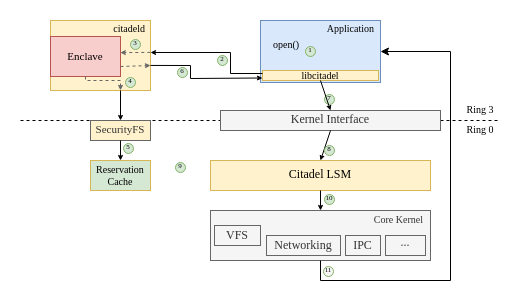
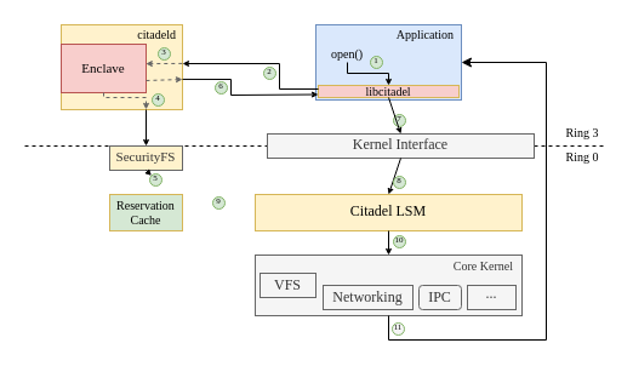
  <mxCell id="0" />
  <mxCell id="1" parent="0" />
  <mxCell id="2" value="Application" style="rounded=0;whiteSpace=wrap;html=1;fontFamily=Linux Libertine O;spacingBottom=2;fontSize=10;align=right;verticalAlign=top;spacingRight=4;spacingTop=-4;fillColor=#dae8fc;strokeColor=#6c8ebf;" vertex="1" parent="1"><mxGeometry x="260" y="20" width="120" height="62" as="geometry" /></mxCell>
  <mxCell id="3" value="" style="endArrow=none;dashed=1;html=1;" edge="1" parent="1"><mxGeometry width="50" height="50" relative="1" as="geometry"><mxPoint x="20" y="120" as="sourcePoint" /><mxPoint x="500" y="120" as="targetPoint" /></mxGeometry></mxCell>
  <mxCell id="4" value="SecurityFS" style="rounded=0;whiteSpace=wrap;html=1;fontFamily=Linux Libertine O;spacingBottom=2;fontSize=11;fillColor=#fff2cc;strokeColor=#666666;fontColor=#333333;" vertex="1" parent="1"><mxGeometry x="90" y="120" width="60" height="20" as="geometry" /></mxCell>
  <mxCell id="5" value="Kernel Interface" style="rounded=0;whiteSpace=wrap;html=1;fontFamily=Linux Libertine O;spacingBottom=2;fillColor=#f5f5f5;strokeColor=#666666;fontColor=#333333;" vertex="1" parent="1"><mxGeometry x="220" y="110" width="220" height="20" as="geometry" /></mxCell>
  <mxCell id="6" value="Citadel LSM" style="rounded=0;whiteSpace=wrap;html=1;fontFamily=Linux Libertine O;spacingBottom=2;fillColor=#fff2cc;strokeColor=#d6b656;" vertex="1" parent="1"><mxGeometry x="210" y="160" width="220" height="30" as="geometry" /></mxCell>
  <mxCell id="7" value="Core Kernel" style="rounded=0;whiteSpace=wrap;html=1;align=right;spacingRight=5;spacingBottom=0;fontSize=10;verticalAlign=top;spacingTop=-3;fontFamily=Linux Libertine O;fillColor=#f5f5f5;strokeColor=#666666;fontColor=#333333;" vertex="1" parent="1"><mxGeometry x="210" y="210" width="220" height="50" as="geometry" /></mxCell>
  <mxCell id="8" value="citadeld" style="rounded=0;whiteSpace=wrap;html=1;align=right;verticalAlign=top;fontSize=10;spacingBottom=0;spacingTop=-4;spacingRight=3;fontFamily=CMU Typewriter Text;fillColor=#fff2cc;strokeColor=#d6b656;" vertex="1" parent="1"><mxGeometry x="50" y="20" width="100" height="70" as="geometry" /></mxCell>
  <mxCell id="9" value="Enclave" style="rounded=0;whiteSpace=wrap;html=1;fontSize=11;fontFamily=Linux Libertine O;fillColor=#f8cecc;strokeColor=#b85450;" vertex="1" parent="1"><mxGeometry x="50" y="36" width="70" height="40" as="geometry" /></mxCell>
  <mxCell id="10" value="VFS" style="rounded=0;whiteSpace=wrap;html=1;fontFamily=Linux Libertine O;fontSize=12;align=center;fillColor=#f5f5f5;strokeColor=#666666;fontColor=#333333;" vertex="1" parent="1"><mxGeometry x="214" y="225" width="46" height="20" as="geometry" /></mxCell>
  <mxCell id="11" value="Networking" style="rounded=0;whiteSpace=wrap;html=1;fontFamily=Linux Libertine O;fontSize=12;align=center;fillColor=#f5f5f5;strokeColor=#666666;fontColor=#333333;" vertex="1" parent="1"><mxGeometry x="266" y="235" width="74" height="20" as="geometry" /></mxCell>
- <mxCell id="12" value="IPC" style="rounded=0;whiteSpace=wrap;html=1;fontFamily=Linux Libertine O;fontSize=12;align=center;fillColor=#f5f5f5;strokeColor=#666666;fontColor=#333333;" vertex="1" parent="1"><mxGeometry x="345" y="235" width="35" height="20" as="geometry" /></mxCell>
- <mxCell id="13" value="libcitadel" style="rounded=0;whiteSpace=wrap;html=1;fontFamily=CMU Typewriter Text;fontSize=10;align=center;spacingBottom=0;fillColor=#fff2cc;strokeColor=#d6b656;" vertex="1" parent="1"><mxGeometry x="262" y="70" width="116" height="10" as="geometry" /></mxCell>
+ <mxCell id="12" value="IPC" style="whiteSpace=wrap;html=1;fontFamily=Linux Libertine O;fontSize=12;align=center;fillColor=#f5f5f5;strokeColor=#666666;fontColor=#333333;rounded=1;" vertex="1" parent="1"><mxGeometry x="345" y="235" width="35" height="20" as="geometry" /></mxCell>
+ <mxCell id="13" value="libcitadel" style="rounded=0;whiteSpace=wrap;html=1;fontFamily=CMU Typewriter Text;fontSize=10;align=center;spacingBottom=0;fillColor=#f8cecc;strokeColor=#d6b656;" vertex="1" parent="1"><mxGeometry x="262" y="70" width="116" height="10" as="geometry" /></mxCell>
  <mxCell id="14" value="open()" style="text;html=1;strokeColor=none;fillColor=none;align=center;verticalAlign=middle;whiteSpace=wrap;rounded=0;fontFamily=CMU Typewriter Text;fontSize=10;spacingBottom=-5;" vertex="1" parent="1"><mxGeometry x="266" y="31" width="40" height="20" as="geometry" /></mxCell>
+ <mxCell id="15" value="" style="endArrow=classic;html=1;fontFamily=CMU Typewriter Text;fontSize=10;exitX=0.5;exitY=1;exitDx=0;exitDy=0;entryX=0.5;entryY=0;entryDx=0;entryDy=0;endSize=3;rounded=0;" edge="1" parent="1" source="14" target="13"><mxGeometry width="50" height="50" relative="1" as="geometry"><mxPoint x="220" y="170" as="sourcePoint" /><mxPoint x="250" y="55" as="targetPoint" /><Array as="points"><mxPoint x="286" y="60" /><mxPoint x="320" y="60" /></Array></mxGeometry></mxCell>
  <mxCell id="16" value="" style="endArrow=classic;html=1;fontFamily=CMU Typewriter Text;fontSize=10;endSize=3;rounded=0;" edge="1" parent="1"><mxGeometry width="50" height="50" relative="1" as="geometry"><mxPoint x="262" y="73" as="sourcePoint" /><mxPoint x="150" y="52" as="targetPoint" /><Array as="points"><mxPoint x="230" y="73" /><mxPoint x="230" y="52" /></Array></mxGeometry></mxCell>
  <mxCell id="17" value="" style="endArrow=classic;html=1;fontFamily=CMU Typewriter Text;fontSize=10;dashed=1;endSize=3;jumpSize=1;exitX=0.998;exitY=0.365;exitDx=0;exitDy=0;exitPerimeter=0;entryX=0.997;entryY=0.053;entryDx=0;entryDy=0;entryPerimeter=0;fillColor=#f5f5f5;strokeColor=#666666;" edge="1" parent="1"><mxGeometry width="50" height="50" relative="1" as="geometry"><mxPoint x="149.8" y="51.9" as="sourcePoint" /><mxPoint x="119.79" y="52.12" as="targetPoint" /></mxGeometry></mxCell>
  <mxCell id="18" value="" style="endArrow=classic;html=1;dashed=1;fontFamily=CMU Typewriter Text;fontSize=10;exitX=0.5;exitY=1;exitDx=0;exitDy=0;entryX=0.7;entryY=0.999;entryDx=0;entryDy=0;entryPerimeter=0;endSize=3;rounded=0;fillColor=#f5f5f5;strokeColor=#666666;" edge="1" parent="1" source="9" target="8"><mxGeometry width="50" height="50" relative="1" as="geometry"><mxPoint x="270" y="250" as="sourcePoint" /><mxPoint x="130" y="90" as="targetPoint" /><Array as="points"><mxPoint x="85" y="80" /><mxPoint x="120" y="80" /></Array></mxGeometry></mxCell>
  <mxCell id="19" value="" style="endArrow=classic;html=1;fontFamily=CMU Typewriter Text;fontSize=10;endSize=3;entryX=0.5;entryY=0;entryDx=0;entryDy=0;" edge="1" parent="1" target="4"><mxGeometry width="50" height="50" relative="1" as="geometry"><mxPoint x="120" y="90" as="sourcePoint" /><mxPoint x="160" y="100" as="targetPoint" /></mxGeometry></mxCell>
  <mxCell id="20" value="" style="endArrow=classic;html=1;fontFamily=CMU Typewriter Text;fontSize=10;exitX=1;exitY=0.75;exitDx=0;exitDy=0;dashed=1;endSize=3;fillColor=#f5f5f5;strokeColor=#666666;" edge="1" parent="1" source="9"><mxGeometry width="50" height="50" relative="1" as="geometry"><mxPoint x="140" y="110" as="sourcePoint" /><mxPoint x="150" y="65" as="targetPoint" /></mxGeometry></mxCell>
  <mxCell id="21" value="" style="endArrow=classic;html=1;fontFamily=CMU Typewriter Text;fontSize=10;exitX=1;exitY=0.642;exitDx=0;exitDy=0;exitPerimeter=0;entryX=0;entryY=0.75;entryDx=0;entryDy=0;endSize=3;rounded=0;" edge="1" parent="1" source="8" target="13"><mxGeometry width="50" height="50" relative="1" as="geometry"><mxPoint x="150" y="100" as="sourcePoint" /><mxPoint x="210" y="80" as="targetPoint" /><Array as="points"><mxPoint x="190" y="65" /><mxPoint x="190" y="78" /></Array></mxGeometry></mxCell>
  <mxCell id="22" value="Reservation Cache" style="rounded=0;whiteSpace=wrap;html=1;fontFamily=Linux Libertine O;fontSize=10;align=center;fillColor=#d5e8d4;strokeColor=#d6b656;" vertex="1" parent="1"><mxGeometry x="90" y="160" width="60" height="30" as="geometry" /></mxCell>
- <mxCell id="23" value="" style="endArrow=classic;html=1;fontFamily=Linux Libertine O;fontSize=11;entryX=0.5;entryY=0;entryDx=0;entryDy=0;exitX=0.5;exitY=1;exitDx=0;exitDy=0;endSize=3;" edge="1" parent="1" source="4" target="22"><mxGeometry width="50" height="50" relative="1" as="geometry"><mxPoint x="90" y="170" as="sourcePoint" /><mxPoint x="200" y="130" as="targetPoint" /></mxGeometry></mxCell>
+ <mxCell id="23" value="" style="endArrow=classic;html=1;fontFamily=Linux Libertine O;fontSize=11;exitX=0.5;exitY=1;exitDx=0;exitDy=0;endSize=3;" edge="1" parent="1" source="4" target="32"><mxGeometry width="50" height="50" relative="1" as="geometry"><mxPoint x="90" y="170" as="sourcePoint" /><mxPoint x="200" y="130" as="targetPoint" /></mxGeometry></mxCell>
  <mxCell id="24" value="" style="endArrow=classic;html=1;fontFamily=Linux Libertine O;fontSize=11;exitX=0.5;exitY=1;exitDx=0;exitDy=0;entryX=0.5;entryY=0;entryDx=0;entryDy=0;endSize=3;" edge="1" parent="1" source="5" target="6"><mxGeometry width="50" height="50" relative="1" as="geometry"><mxPoint x="250" y="200" as="sourcePoint" /><mxPoint x="300" y="150" as="targetPoint" /></mxGeometry></mxCell>
  <mxCell id="25" value="" style="endArrow=classic;html=1;fontFamily=Linux Libertine O;fontSize=11;entryX=0.5;entryY=0;entryDx=0;entryDy=0;endSize=3;" edge="1" parent="1" target="7"><mxGeometry width="50" height="50" relative="1" as="geometry"><mxPoint x="320" y="190" as="sourcePoint" /><mxPoint x="370" y="140" as="targetPoint" /></mxGeometry></mxCell>
  <mxCell id="26" value="..." style="rounded=0;whiteSpace=wrap;html=1;fontFamily=Linux Libertine O;fontSize=12;align=center;spacingBottom=7;fillColor=#f5f5f5;strokeColor=#666666;fontColor=#333333;" vertex="1" parent="1"><mxGeometry x="385" y="235" width="40" height="20" as="geometry" /></mxCell>
  <mxCell id="27" value="" style="endArrow=classic;html=1;fontFamily=Linux Libertine O;fontSize=11;exitX=0.5;exitY=1;exitDx=0;exitDy=0;rounded=0;entryX=1;entryY=0.5;entryDx=0;entryDy=0;" edge="1" parent="1" source="7" target="2"><mxGeometry width="50" height="50" relative="1" as="geometry"><mxPoint x="300" y="250" as="sourcePoint" /><mxPoint x="410" y="30" as="targetPoint" /><Array as="points"><mxPoint x="320" y="280" /><mxPoint x="450" y="280" /><mxPoint x="450" y="51" /></Array></mxGeometry></mxCell>
  <mxCell id="28" value="1" style="ellipse;whiteSpace=wrap;html=1;aspect=fixed;fontFamily=Linux Libertine O;fontSize=7;align=center;fillColor=#d5e8d4;strokeColor=#82b366;spacingBottom=2;" vertex="1" parent="1"><mxGeometry x="305" y="46" width="10" height="10" as="geometry" /></mxCell>
  <mxCell id="29" value="2" style="ellipse;whiteSpace=wrap;html=1;aspect=fixed;fontFamily=Linux Libertine O;fontSize=7;align=center;fillColor=#d5e8d4;strokeColor=#82b366;spacingBottom=2;" vertex="1" parent="1"><mxGeometry x="217" y="55" width="10" height="10" as="geometry" /></mxCell>
  <mxCell id="30" value="3" style="ellipse;whiteSpace=wrap;html=1;aspect=fixed;fontFamily=Linux Libertine O;fontSize=7;align=center;fillColor=#d5e8d4;strokeColor=#82b366;spacingBottom=2;spacingLeft=0;" vertex="1" parent="1"><mxGeometry x="130" y="39" width="10" height="10" as="geometry" /></mxCell>
  <mxCell id="31" value="4" style="ellipse;whiteSpace=wrap;html=1;aspect=fixed;fontFamily=Linux Libertine O;fontSize=7;align=center;fillColor=#d5e8d4;strokeColor=#82b366;spacingBottom=2;" vertex="1" parent="1"><mxGeometry x="125" y="77" width="10" height="10" as="geometry" /></mxCell>
  <mxCell id="32" value="5" style="ellipse;whiteSpace=wrap;html=1;aspect=fixed;fontFamily=Linux Libertine O;fontSize=7;align=center;fillColor=#d5e8d4;strokeColor=#82b366;spacingBottom=2;" vertex="1" parent="1"><mxGeometry x="123" y="143" width="10" height="10" as="geometry" /></mxCell>
  <mxCell id="33" value="9" style="ellipse;whiteSpace=wrap;html=1;aspect=fixed;fontFamily=Linux Libertine O;fontSize=7;align=center;fillColor=#d5e8d4;strokeColor=#82b366;spacingBottom=2;" vertex="1" parent="1"><mxGeometry x="175" y="162" width="10" height="10" as="geometry" /></mxCell>
  <mxCell id="34" value="7" style="ellipse;whiteSpace=wrap;html=1;aspect=fixed;fontFamily=Linux Libertine O;fontSize=7;align=center;fillColor=#d5e8d4;strokeColor=#82b366;spacingBottom=2;" vertex="1" parent="1"><mxGeometry x="324" y="94" width="10" height="10" as="geometry" /></mxCell>
  <mxCell id="35" value="8" style="ellipse;whiteSpace=wrap;html=1;aspect=fixed;fontFamily=Linux Libertine O;fontSize=7;align=center;fillColor=#d5e8d4;strokeColor=#82b366;spacingBottom=2;" vertex="1" parent="1"><mxGeometry x="324" y="145" width="10" height="10" as="geometry" /></mxCell>
  <mxCell id="36" value="10" style="ellipse;whiteSpace=wrap;html=1;aspect=fixed;fontFamily=Linux Libertine O;fontSize=7;align=center;fillColor=#d5e8d4;strokeColor=#82b366;spacingBottom=2;" vertex="1" parent="1"><mxGeometry x="324" y="194" width="10" height="10" as="geometry" /></mxCell>
  <mxCell id="37" value="11" style="ellipse;whiteSpace=wrap;html=1;aspect=fixed;fontFamily=Linux Libertine O;fontSize=7;align=center;fillColor=#f5f5f5;strokeColor=#82b366;spacingBottom=2;" vertex="1" parent="1"><mxGeometry x="323" y="266" width="10" height="10" as="geometry" /></mxCell>
  <mxCell id="38" value="6" style="ellipse;whiteSpace=wrap;html=1;aspect=fixed;fontFamily=Linux Libertine O;fontSize=7;align=center;fillColor=#d5e8d4;strokeColor=#82b366;spacingBottom=2;" vertex="1" parent="1"><mxGeometry x="177" y="67" width="10" height="10" as="geometry" /></mxCell>
  <mxCell id="39" value="Ring 3" style="text;html=1;align=center;verticalAlign=middle;whiteSpace=wrap;rounded=0;fontFamily=Linux Libertine O;fontSize=10;spacingBottom=2;" vertex="1" parent="1"><mxGeometry x="460" y="100" width="40" height="20" as="geometry" /></mxCell>
  <mxCell id="40" value="Ring 0" style="text;html=1;align=center;verticalAlign=middle;whiteSpace=wrap;rounded=0;fontFamily=Linux Libertine O;fontSize=10;spacingBottom=3;" vertex="1" parent="1"><mxGeometry x="460" y="120" width="40" height="20" as="geometry" /></mxCell>
  <mxCell id="41" value="" style="endArrow=classic;html=1;fontFamily=Linux Libertine O;fontSize=10;fontColor=#91720C;exitX=0.5;exitY=1;exitDx=0;exitDy=0;entryX=0.5;entryY=0;entryDx=0;entryDy=0;endSize=3;" edge="1" parent="1" source="13" target="5"><mxGeometry width="50" height="50" relative="1" as="geometry"><mxPoint x="260" y="140" as="sourcePoint" /><mxPoint x="310" y="90" as="targetPoint" /></mxGeometry></mxCell>
